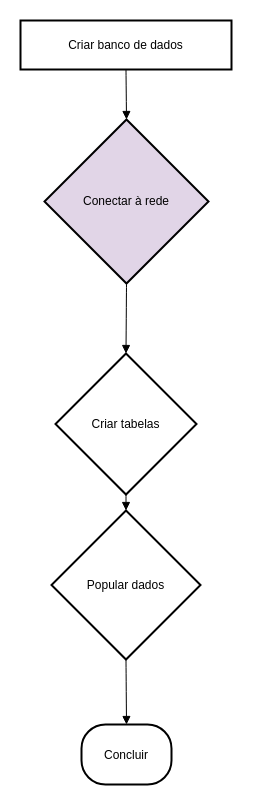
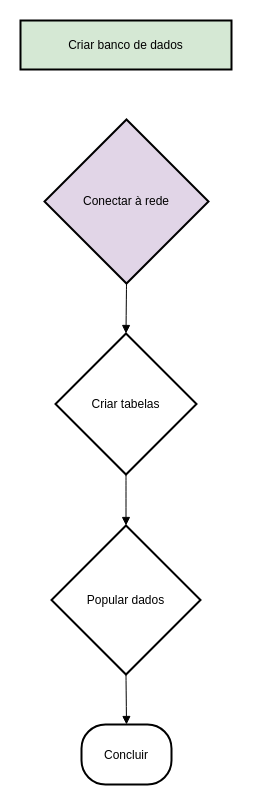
  <mxCell id="0" />
  <mxCell id="1" parent="0" />
- <mxCell id="2" value="Criar banco de dados" style="whiteSpace=wrap;strokeWidth=2;" vertex="1" parent="1"><mxGeometry x="20" y="20" width="211" height="49" as="geometry" /></mxCell>
+ <mxCell id="2" value="Criar banco de dados" style="whiteSpace=wrap;strokeWidth=2;fillColor=#d5e8d4;" vertex="1" parent="1"><mxGeometry x="20" y="20" width="211" height="49" as="geometry" /></mxCell>
  <mxCell id="3" value="Conectar à rede" style="rhombus;strokeWidth=2;whiteSpace=wrap;fillColor=#e1d5e7;" vertex="1" parent="1"><mxGeometry x="44" y="119" width="164" height="164" as="geometry" /></mxCell>
- <mxCell id="4" value="Criar tabelas" style="rhombus;strokeWidth=2;whiteSpace=wrap;" vertex="1" parent="1"><mxGeometry x="55" y="353" width="141" height="141" as="geometry" /></mxCell>
- <mxCell id="5" value="Popular dados" style="rhombus;strokeWidth=2;whiteSpace=wrap;" vertex="1" parent="1"><mxGeometry x="51" y="510" width="149" height="149" as="geometry" /></mxCell>
+ <mxCell id="4" value="Criar tabelas" style="rhombus;strokeWidth=2;whiteSpace=wrap;" vertex="1" parent="1"><mxGeometry x="55" y="333" width="141" height="141" as="geometry" /></mxCell>
+ <mxCell id="5" value="Popular dados" style="rhombus;strokeWidth=2;whiteSpace=wrap;" vertex="1" parent="1"><mxGeometry x="51" y="525" width="149" height="149" as="geometry" /></mxCell>
  <mxCell id="6" value="Concluir" style="rounded=1;arcSize=40;strokeWidth=2" vertex="1" parent="1"><mxGeometry x="81" y="724" width="90" height="60" as="geometry" /></mxCell>
- <mxCell id="7" value="" style="curved=1;startArrow=none;endArrow=block;exitX=0.5;exitY=1;entryX=0.5;entryY=0;" edge="1" parent="1" source="2" target="3"><mxGeometry relative="1" as="geometry"><Array as="points" /></mxGeometry></mxCell>
  <mxCell id="8" value="" style="curved=1;startArrow=none;endArrow=block;exitX=0.5;exitY=1;entryX=0.5;entryY=0;" edge="1" parent="1" source="3" target="4"><mxGeometry relative="1" as="geometry"><Array as="points" /></mxGeometry></mxCell>
  <mxCell id="9" value="" style="curved=1;startArrow=none;endArrow=block;exitX=0.5;exitY=1.01;entryX=0.5;entryY=0;" edge="1" parent="1" source="4" target="5"><mxGeometry relative="1" as="geometry"><Array as="points" /></mxGeometry></mxCell>
  <mxCell id="10" value="" style="curved=1;startArrow=none;endArrow=block;exitX=0.5;exitY=1;entryX=0.5;entryY=0;" edge="1" parent="1" source="5" target="6"><mxGeometry relative="1" as="geometry"><Array as="points" /></mxGeometry></mxCell>
